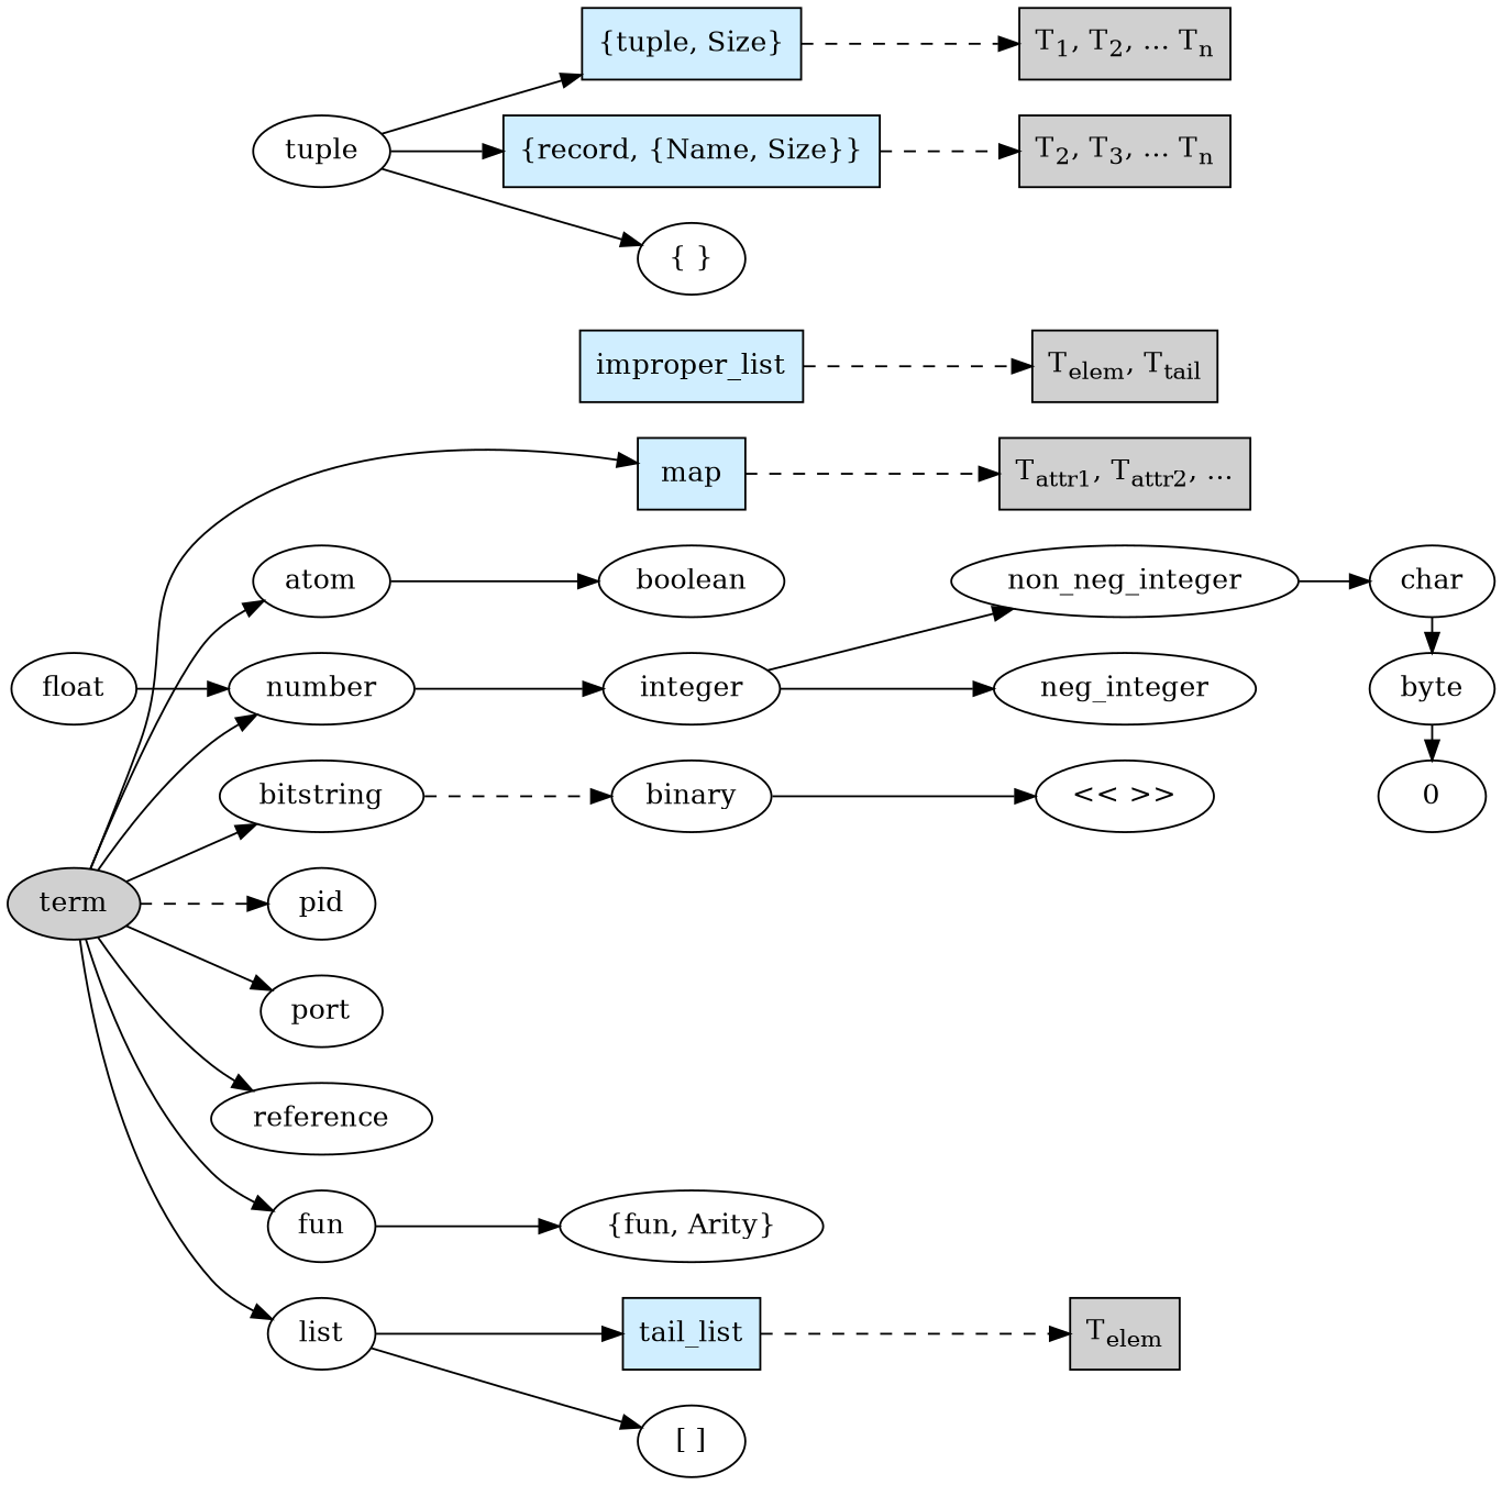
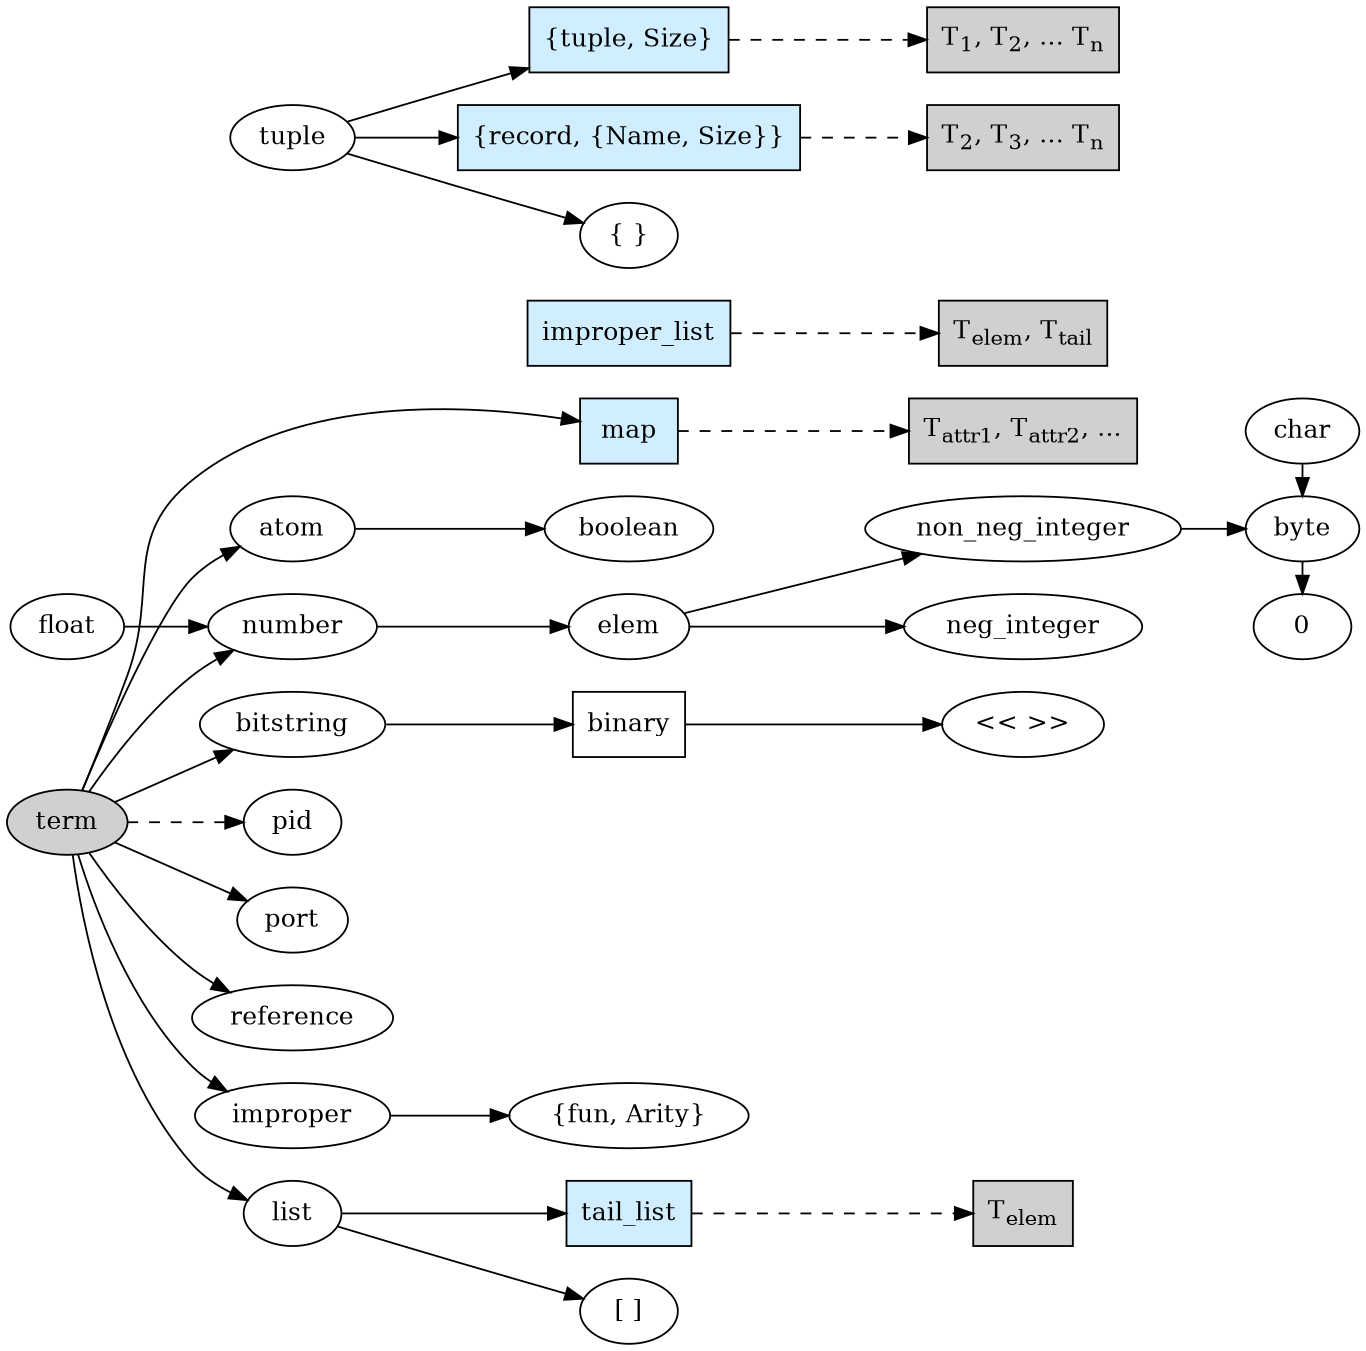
  digraph {
    ordering=out
    rankdir=LR
    node [fontname="NewCenturySchlbk-Roman"]
    term [fillcolor="#D0D0D0" style=filled]
    map [fillcolor="#D0EEFF" shape=box style=filled]
    n3 [fillcolor="#D0EEFF" label=tail_list shape=box style=filled]
    improper_list [fillcolor="#D0EEFF" shape=box style=filled]
    "{tuple, Size}" [fillcolor="#D0EEFF" shape=box style=filled]
    "{record, {Name, Size}}" [fillcolor="#D0EEFF" shape=box style=filled]
    n7 [fillcolor="#D0D0D0" label=<T<SUB>attr1</SUB>, T<SUB>attr2</SUB>, ...> shape=box style=filled]
    n8 [fillcolor="#D0D0D0" label=<T<SUB>elem</SUB>> shape=box style=filled]
    n9 [fillcolor="#D0D0D0" label=<T<SUB>elem</SUB>, T<SUB>tail</SUB>> shape=box style=filled]
    n10 [fillcolor="#D0D0D0" label=<T<SUB>1</SUB>, T<SUB>2</SUB>, ... T<SUB>n</SUB>> shape=box style=filled]
    n11 [fillcolor="#D0D0D0" label=<T<SUB>2</SUB>, T<SUB>3</SUB>, ... T<SUB>n</SUB>> shape=box style=filled]
    char
    byte
    0
    atom
    number
    bitstring
    pid
    port
    reference
-   fun
+   fun [label=improper]
    list
    boolean
-   integer
-   binary
+   integer [label=elem]
+   binary [shape=box]
    "{fun, Arity}"
    "[ ]"
    tuple
    "{ }"
    non_neg_integer
    neg_integer
    float
    "<< >>"
    subgraph sub_1 {
      term
    }
    subgraph sub_2 {
      rank=same
      map
      n3
      improper_list
      "{tuple, Size}"
      "{record, {Name, Size}}"
    }
    subgraph sub_3 {
      n7
      n8
      n9
      n10
      n11
    }
    subgraph sub_4 {
      rank=same
      char
      byte
      0
    }
    term -> map
    term -> atom
    term -> number
    term -> bitstring
    term -> pid [style=dashed]
    term -> port
    term -> reference
    term -> fun
    term -> list
    map -> n7 [style=dashed]
    n3 -> n8 [style=dashed]
    improper_list -> n9 [style=dashed]
    "{tuple, Size}" -> n10 [style=dashed]
    "{record, {Name, Size}}" -> n11 [style=dashed]
    char -> byte
    byte -> 0
    atom -> boolean
    number -> integer
-   bitstring -> binary [style=dashed]
+   bitstring -> binary
    fun -> "{fun, Arity}"
    list -> n3
    list -> "[ ]"
    integer -> non_neg_integer
    integer -> neg_integer
    binary -> "<< >>"
    tuple -> "{tuple, Size}"
    tuple -> "{record, {Name, Size}}"
    tuple -> "{ }"
-   non_neg_integer -> char
+   non_neg_integer -> byte
    float -> number
  }
